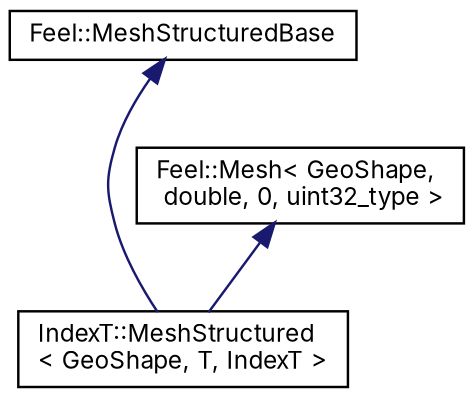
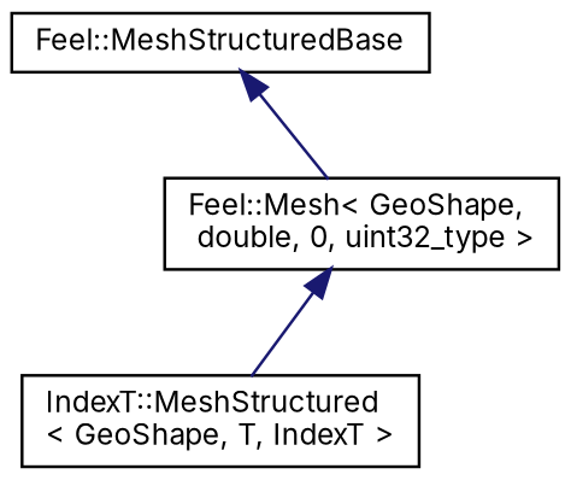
  digraph {
    fontname=Inter
    rankdir=TB
    node [color=black fillcolor=white fontname=Inter fontsize=10 shape=record style=filled]
    edge [color=midnightblue dir=back fontname=Inter fontsize=10 labelfontname=Helvetica labelfontsize=10 style=solid]
    n1 [height=0.2 label="Feel::MeshStructuredBase" width=0.4]
    n2 [height=0.2 label="IndexT::MeshStructured\l\< GeoShape, T, IndexT \>" width=0.4]
    n3 [height=0.2 label="Feel::Mesh\< GeoShape,\l double, 0, uint32_type \>" width=0.4]
-   n1 -> n2
+   n1 -> n3
    n3 -> n2
  }
